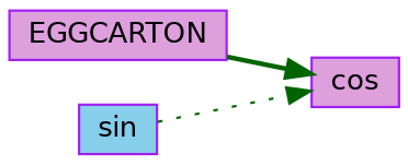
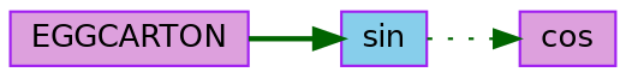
  digraph {
    rankdir=LR
    node [color=purple fillcolor=plum fontname=Helvetica fontsize=12 shape=record style=filled]
    edge [color=darkgreen fontname=Helvetica fontsize=12 labelfontname=Helvetica labelfontsize=12]
    n1 [fontcolor=black height=0.2 label=EGGCARTON width=0.4]
    n2 [height=0.2 label=cos width=0.4]
    n3 [fillcolor=skyblue height=0.2 label=sin width=0.4]
-   n1 -> n2 [style=bold]
+   n1 -> n3 [style=bold]
    n3 -> n2 [style=dotted]
  }
